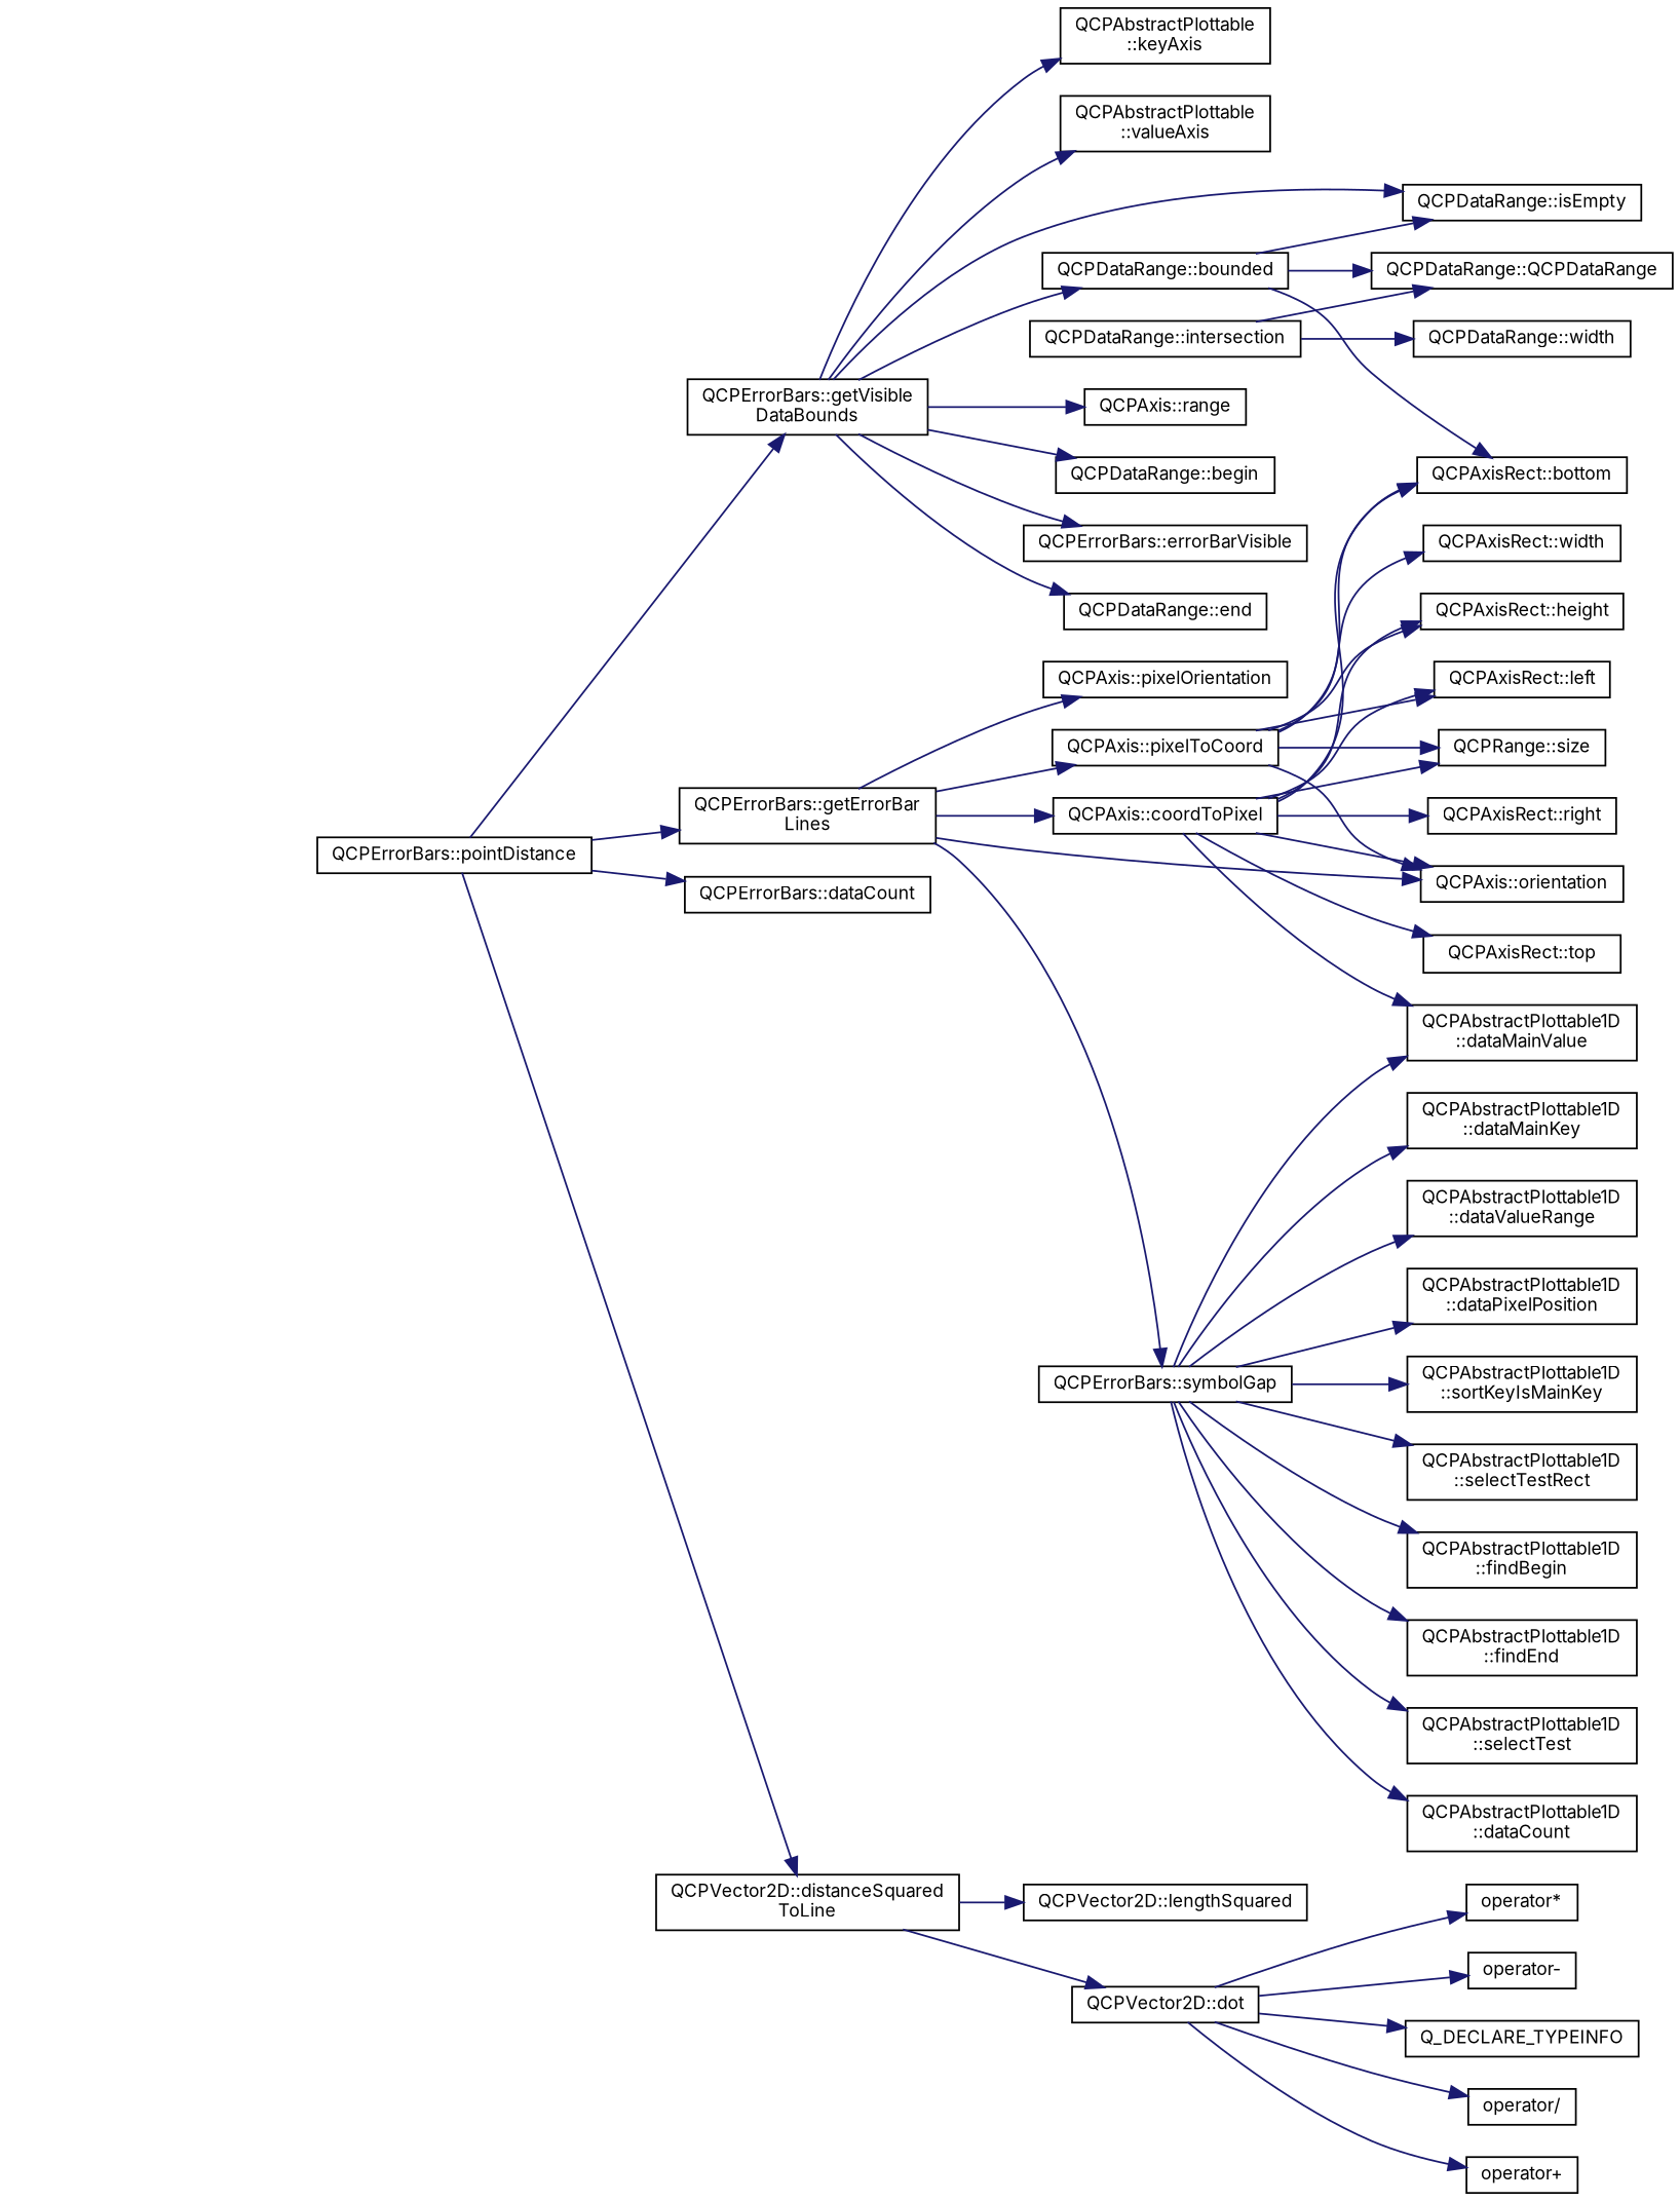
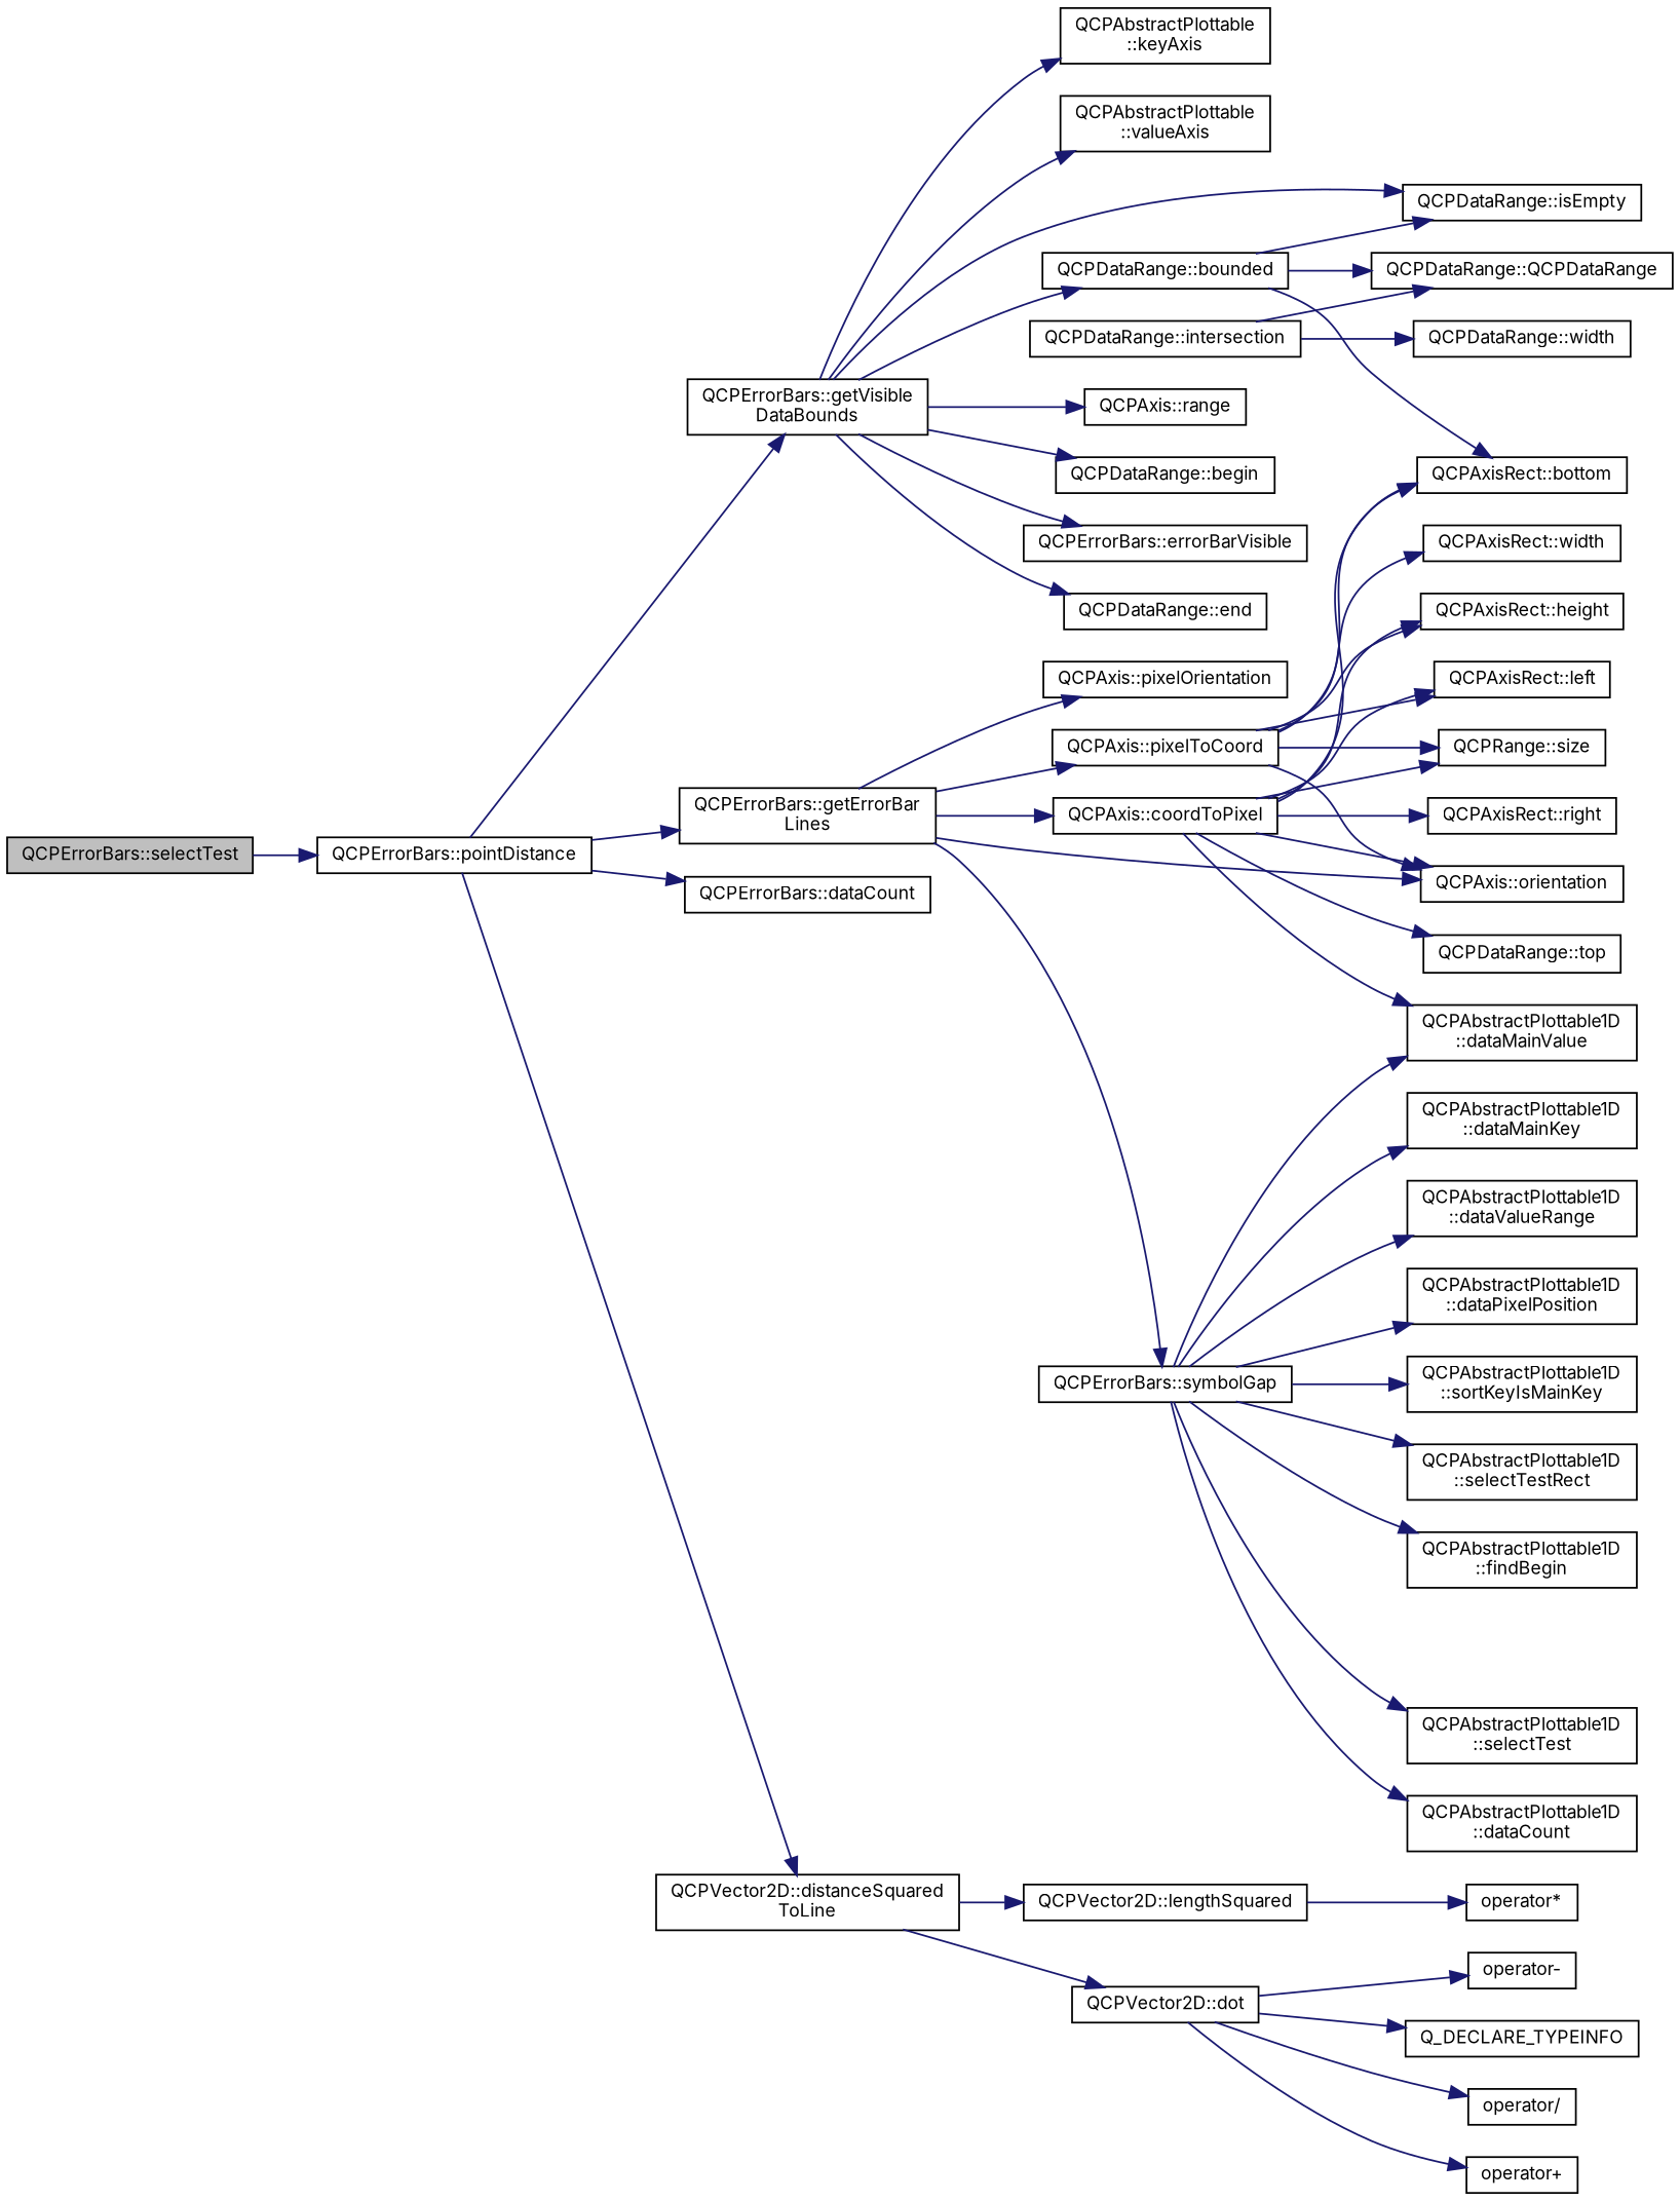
  digraph {
    fontname=Inter
    rankdir=LR
    node [color=black fillcolor=white fontname=Inter fontsize=10 shape=record style=filled]
    edge [color=midnightblue fontname=Inter fontsize=10 labelfontname=Helvetica labelfontsize=10 style=solid]
+   n1 [fillcolor=grey75 fontcolor=black height=0.2 label="QCPErrorBars::selectTest" width=0.4]
    n2 [height=0.2 label="QCPErrorBars::pointDistance" width=0.4]
    n3 [height=0.2 label="QCPErrorBars::getVisible\lDataBounds" width=0.4]
    n4 [height=0.2 label="QCPErrorBars::dataCount" width=0.4]
    n5 [height=0.2 label="QCPErrorBars::getErrorBar\lLines" width=0.4]
    n6 [height=0.2 label="QCPVector2D::distanceSquared\lToLine" width=0.4]
    n7 [height=0.2 label="QCPAbstractPlottable\l::keyAxis" width=0.4]
    n8 [height=0.2 label="QCPAbstractPlottable\l::valueAxis" width=0.4]
    n9 [height=0.2 label="QCPDataRange::isEmpty" width=0.4]
    n10 [height=0.2 label="QCPDataRange::bounded" width=0.4]
    n11 [height=0.2 label="QCPAxis::range" width=0.4]
    n12 [height=0.2 label="QCPDataRange::begin" width=0.4]
    n13 [height=0.2 label="QCPErrorBars::errorBarVisible" width=0.4]
    n14 [height=0.2 label="QCPDataRange::end" width=0.4]
    n15 [height=0.2 label="QCPAxis::orientation" width=0.4]
    n16 [height=0.2 label="QCPAxis::pixelToCoord" width=0.4]
    n17 [height=0.2 label="QCPErrorBars::symbolGap" width=0.4]
    n18 [height=0.2 label="QCPAxis::pixelOrientation" width=0.4]
    n19 [height=0.2 label="QCPAxis::coordToPixel" width=0.4]
    n20 [height=0.2 label="QCPVector2D::lengthSquared" width=0.4]
    n21 [height=0.2 label="QCPVector2D::dot" width=0.4]
    n22 [height=0.2 label="QCPDataRange::QCPDataRange" width=0.4]
    n23 [height=0.2 label="QCPAxisRect::bottom" width=0.4]
    n24 [height=0.2 label="QCPDataRange::intersection" width=0.4]
    n25 [height=0.2 label="QCPDataRange::width" width=0.4]
    n26 [height=0.2 label="QCPAxisRect::left" width=0.4]
    n27 [height=0.2 label="QCPAxisRect::width" width=0.4]
    n28 [height=0.2 label="QCPRange::size" width=0.4]
    n29 [height=0.2 label="QCPAxisRect::height" width=0.4]
    n30 [height=0.2 label="QCPAbstractPlottable1D\l::dataCount" width=0.4]
    n31 [height=0.2 label="QCPAbstractPlottable1D\l::dataMainKey" width=0.4]
    n32 [height=0.2 label="QCPAbstractPlottable1D\l::dataMainValue" width=0.4]
    n33 [height=0.2 label="QCPAbstractPlottable1D\l::dataValueRange" width=0.4]
    n34 [height=0.2 label="QCPAbstractPlottable1D\l::dataPixelPosition" width=0.4]
    n35 [height=0.2 label="QCPAbstractPlottable1D\l::sortKeyIsMainKey" width=0.4]
    n36 [height=0.2 label="QCPAbstractPlottable1D\l::selectTestRect" width=0.4]
    n37 [height=0.2 label="QCPAbstractPlottable1D\l::findBegin" width=0.4]
-   n38 [height=0.2 label="QCPAbstractPlottable1D\l::findEnd" width=0.4]
    n39 [height=0.2 label="QCPAbstractPlottable1D\l::selectTest" width=0.4]
    n40 [height=0.2 label="QCPAxisRect::right" width=0.4]
-   n41 [height=0.2 label="QCPAxisRect::top" width=0.4]
+   n41 [height=0.2 label="QCPDataRange::top" width=0.4]
    n42 [height=0.2 label="operator*" width=0.4]
    n43 [height=0.2 label="operator/" width=0.4]
    n44 [height=0.2 label="operator+" width=0.4]
    n45 [height=0.2 label="operator-" width=0.4]
    n46 [height=0.2 label=Q_DECLARE_TYPEINFO width=0.4]
+   n1 -> n2
    n2 -> n3
    n2 -> n4
    n2 -> n5
    n2 -> n6
    n3 -> n7
    n3 -> n8
    n3 -> n9
    n3 -> n10
    n3 -> n11
    n3 -> n12
    n3 -> n13
    n3 -> n14
    n5 -> n15
    n5 -> n16
    n5 -> n17
    n5 -> n18
    n5 -> n19
    n6 -> n20
    n6 -> n21
    n10 -> n9
    n10 -> n22
    n10 -> n23
    n16 -> n15
    n16 -> n23
    n16 -> n26
    n16 -> n27
    n16 -> n28
    n16 -> n29
    n17 -> n30
    n17 -> n31
    n17 -> n32
    n17 -> n33
    n17 -> n34
    n17 -> n35
    n17 -> n36
    n17 -> n37
-   n17 -> n38
    n17 -> n39
    n19 -> n15
    n19 -> n23
    n19 -> n26
    n19 -> n28
    n19 -> n29
    n19 -> n32
    n19 -> n40
    n19 -> n41
-   n21 -> n42
+   n20 -> n42
    n21 -> n43
    n21 -> n44
    n21 -> n45
    n21 -> n46
    n24 -> n22
    n24 -> n25
  }
